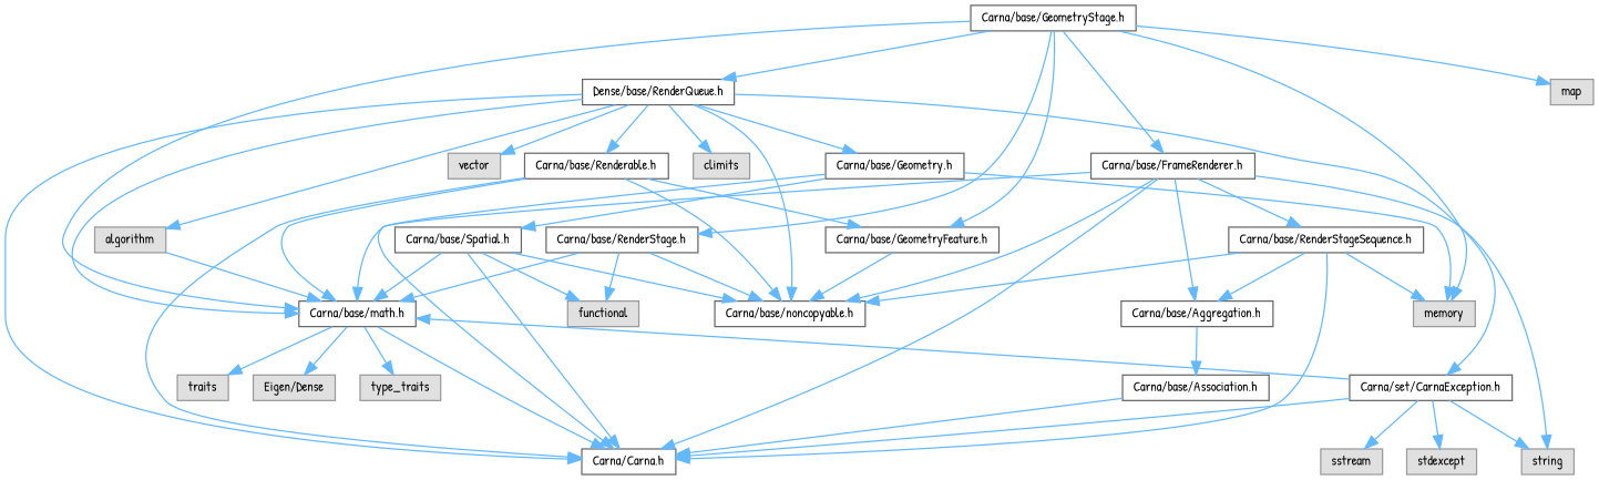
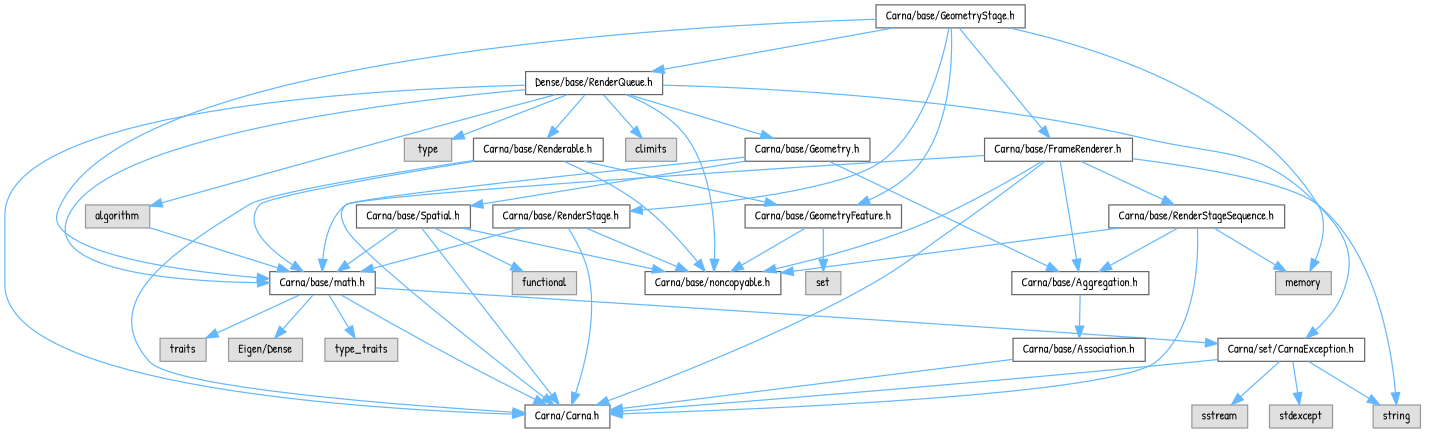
  digraph {
    fontname="Patrick Hand"
    node [color=grey40 fillcolor=white fontname="Patrick Hand" fontsize=10 shape=box style=filled]
    edge [color=steelblue1 fontname="Patrick Hand" fontsize=10 labelfontname=Helvetica labelfontsize=10 style=solid]
    n1 [height=0.2 label="Carna/Carna.h" width=0.4]
    n2 [height=0.2 label="Carna/base/GeometryStage.h" width=0.4]
    n3 [height=0.2 label="Carna/base/FrameRenderer.h" width=0.4]
    n4 [color=grey60 fillcolor="#E0E0E0" height=0.2 label=memory width=0.4]
    n5 [height=0.2 label="Carna/base/math.h" width=0.4]
    n6 [height=0.2 label="Carna/base/RenderStage.h" width=0.4]
    n7 [height=0.2 label="Dense/base/RenderQueue.h" width=0.4]
    n8 [height=0.2 label="Carna/base/GeometryFeature.h" width=0.4]
-   n9 [color=grey60 fillcolor="#E0E0E0" height=0.2 label=map width=0.4]
    n10 [height=0.2 label="Carna/base/Aggregation.h" width=0.4]
    n11 [height=0.2 label="Carna/base/Association.h" width=0.4]
-   n12 [color=grey60 fillcolor="#E0E0E0" height=0.2 label=vector width=0.4]
+   n12 [color=grey60 fillcolor="#E0E0E0" height=0.2 label=type width=0.4]
    n13 [height=0.2 label="Carna/base/RenderStageSequence.h" width=0.4]
    n14 [height=0.2 label="Carna/base/noncopyable.h" width=0.4]
    n15 [color=grey60 fillcolor="#E0E0E0" height=0.2 label=string width=0.4]
    n16 [height=0.2 label="Carna/set/CarnaException.h" width=0.4]
    n17 [color=grey60 fillcolor="#E0E0E0" height=0.2 label=type_traits width=0.4]
    n18 [color=grey60 fillcolor="#E0E0E0" height=0.2 label=traits width=0.4]
    n19 [color=grey60 fillcolor="#E0E0E0" height=0.2 label="Eigen/Dense" width=0.4]
    n20 [color=grey60 fillcolor="#E0E0E0" height=0.2 label=algorithm width=0.4]
    n21 [height=0.2 label="Carna/base/Geometry.h" width=0.4]
    n22 [height=0.2 label="Carna/base/Renderable.h" width=0.4]
    n23 [color=grey60 fillcolor="#E0E0E0" height=0.2 label=climits width=0.4]
+   n24 [color=grey60 fillcolor="#E0E0E0" height=0.2 label=set width=0.4]
    n25 [color=grey60 fillcolor="#E0E0E0" height=0.2 label=sstream width=0.4]
    n26 [color=grey60 fillcolor="#E0E0E0" height=0.2 label=stdexcept width=0.4]
    n27 [height=0.2 label="Carna/base/Spatial.h" width=0.4]
    n28 [color=grey60 fillcolor="#E0E0E0" height=0.2 label=functional width=0.4]
    n2 -> n3
    n2 -> n4
    n2 -> n5
    n2 -> n6
    n2 -> n7
    n2 -> n8
-   n2 -> n9
    n3 -> n1
    n3 -> n5
    n3 -> n10
    n3 -> n13
    n3 -> n14
    n3 -> n15
    n5 -> n1
-   n16 -> n5
+   n5 -> n16
    n5 -> n17
    n5 -> n18
    n5 -> n19
-   n6 -> n28
+   n6 -> n1
    n6 -> n5
    n6 -> n14
    n7 -> n1
    n7 -> n5
    n7 -> n12
    n7 -> n14
    n7 -> n16
    n7 -> n20
    n7 -> n21
    n7 -> n22
    n7 -> n23
    n8 -> n14
+   n8 -> n24
    n10 -> n11
    n11 -> n1
    n13 -> n1
    n13 -> n4
    n13 -> n10
    n13 -> n14
    n16 -> n1
    n16 -> n15
    n16 -> n25
    n16 -> n26
    n20 -> n5
    n21 -> n1
-   n21 -> n4
+   n21 -> n10
    n21 -> n27
    n22 -> n1
    n22 -> n5
    n22 -> n8
    n22 -> n14
    n27 -> n1
    n27 -> n5
    n27 -> n14
    n27 -> n28
  }
